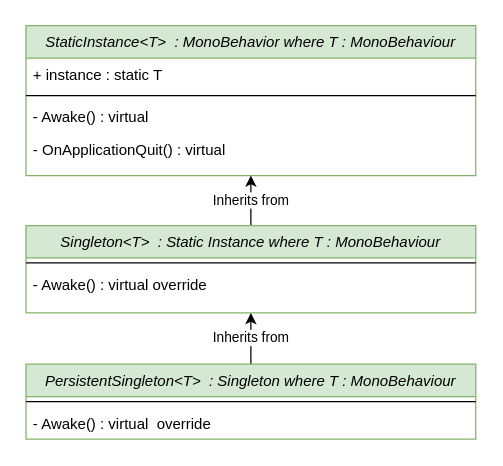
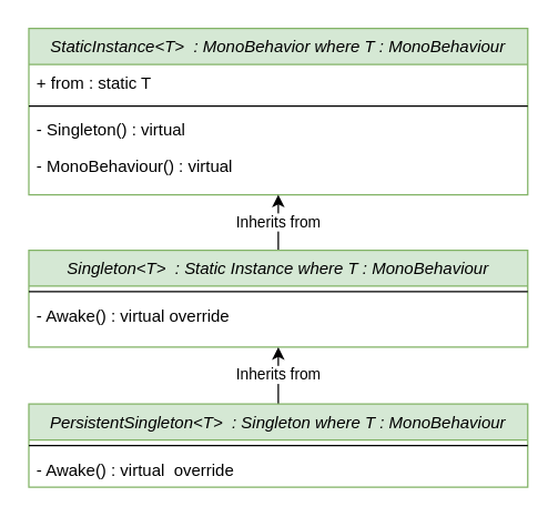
  <mxCell id="0" />
  <mxCell id="1" parent="0" />
  <mxCell id="2" value="StaticInstance&lt;T&gt;  : MonoBehavior where T : MonoBehaviour" style="swimlane;fontStyle=2;align=center;verticalAlign=top;childLayout=stackLayout;horizontal=1;startSize=26;horizontalStack=0;resizeParent=1;resizeLast=0;collapsible=1;marginBottom=0;rounded=0;shadow=0;strokeWidth=1;fillColor=#d5e8d4;strokeColor=#82b366;" parent="1" vertex="1"><mxGeometry x="20" y="20" width="360" height="120" as="geometry"><mxRectangle x="230" y="140" width="160" height="26" as="alternateBounds" /></mxGeometry></mxCell>
- <mxCell id="3" value="+ instance : static T" style="text;align=left;verticalAlign=top;spacingLeft=4;spacingRight=4;overflow=hidden;rotatable=0;points=[[0,0.5],[1,0.5]];portConstraint=eastwest;" parent="2" vertex="1"><mxGeometry y="26" width="360" height="26" as="geometry" /></mxCell>
+ <mxCell id="3" value="+ from : static T" style="text;align=left;verticalAlign=top;spacingLeft=4;spacingRight=4;overflow=hidden;rotatable=0;points=[[0,0.5],[1,0.5]];portConstraint=eastwest;" parent="2" vertex="1"><mxGeometry y="26" width="360" height="26" as="geometry" /></mxCell>
  <mxCell id="4" value="" style="line;html=1;strokeWidth=1;align=left;verticalAlign=middle;spacingTop=-1;spacingLeft=3;spacingRight=3;rotatable=0;labelPosition=right;points=[];portConstraint=eastwest;" parent="2" vertex="1"><mxGeometry y="52" width="360" height="8" as="geometry" /></mxCell>
- <mxCell id="5" value="- Awake() : virtual " style="text;align=left;verticalAlign=top;spacingLeft=4;spacingRight=4;overflow=hidden;rotatable=0;points=[[0,0.5],[1,0.5]];portConstraint=eastwest;" parent="2" vertex="1"><mxGeometry y="60" width="360" height="26" as="geometry" /></mxCell>
- <mxCell id="6" value="- OnApplicationQuit() : virtual " style="text;align=left;verticalAlign=top;spacingLeft=4;spacingRight=4;overflow=hidden;rotatable=0;points=[[0,0.5],[1,0.5]];portConstraint=eastwest;" vertex="1" parent="2"><mxGeometry y="86" width="360" height="26" as="geometry" /></mxCell>
+ <mxCell id="5" value="- Singleton() : virtual " style="text;align=left;verticalAlign=top;spacingLeft=4;spacingRight=4;overflow=hidden;rotatable=0;points=[[0,0.5],[1,0.5]];portConstraint=eastwest;" parent="2" vertex="1"><mxGeometry y="60" width="360" height="26" as="geometry" /></mxCell>
+ <mxCell id="6" value="- MonoBehaviour() : virtual " style="text;align=left;verticalAlign=top;spacingLeft=4;spacingRight=4;overflow=hidden;rotatable=0;points=[[0,0.5],[1,0.5]];portConstraint=eastwest;" vertex="1" parent="2"><mxGeometry y="86" width="360" height="26" as="geometry" /></mxCell>
  <mxCell id="7" value="Inherits from" style="edgeStyle=orthogonalEdgeStyle;rounded=0;orthogonalLoop=1;jettySize=auto;html=1;entryX=0.5;entryY=1;entryDx=0;entryDy=0;" edge="1" parent="1" source="8" target="2"><mxGeometry relative="1" as="geometry" /></mxCell>
  <mxCell id="8" value="Singleton&lt;T&gt;  : Static Instance where T : MonoBehaviour" style="swimlane;fontStyle=2;align=center;verticalAlign=top;childLayout=stackLayout;horizontal=1;startSize=26;horizontalStack=0;resizeParent=1;resizeLast=0;collapsible=1;marginBottom=0;rounded=0;shadow=0;strokeWidth=1;fillColor=#d5e8d4;strokeColor=#82b366;" vertex="1" parent="1"><mxGeometry x="20" y="180" width="360" height="70" as="geometry"><mxRectangle x="230" y="140" width="160" height="26" as="alternateBounds" /></mxGeometry></mxCell>
  <mxCell id="9" value="" style="line;html=1;strokeWidth=1;align=left;verticalAlign=middle;spacingTop=-1;spacingLeft=3;spacingRight=3;rotatable=0;labelPosition=right;points=[];portConstraint=eastwest;" vertex="1" parent="8"><mxGeometry y="26" width="360" height="8" as="geometry" /></mxCell>
  <mxCell id="10" value="- Awake() : virtual override" style="text;align=left;verticalAlign=top;spacingLeft=4;spacingRight=4;overflow=hidden;rotatable=0;points=[[0,0.5],[1,0.5]];portConstraint=eastwest;" vertex="1" parent="8"><mxGeometry y="34" width="360" height="26" as="geometry" /></mxCell>
  <mxCell id="11" value="Inherits from" style="edgeStyle=orthogonalEdgeStyle;rounded=0;orthogonalLoop=1;jettySize=auto;html=1;entryX=0.5;entryY=1;entryDx=0;entryDy=0;" edge="1" parent="1" source="12" target="8"><mxGeometry relative="1" as="geometry" /></mxCell>
  <mxCell id="12" value="PersistentSingleton&lt;T&gt;  : Singleton where T : MonoBehaviour" style="swimlane;fontStyle=2;align=center;verticalAlign=top;childLayout=stackLayout;horizontal=1;startSize=26;horizontalStack=0;resizeParent=1;resizeLast=0;collapsible=1;marginBottom=0;rounded=0;shadow=0;strokeWidth=1;fillColor=#d5e8d4;strokeColor=#82b366;" vertex="1" parent="1"><mxGeometry x="20" y="291" width="360" height="60" as="geometry"><mxRectangle x="230" y="140" width="160" height="26" as="alternateBounds" /></mxGeometry></mxCell>
  <mxCell id="13" value="" style="line;html=1;strokeWidth=1;align=left;verticalAlign=middle;spacingTop=-1;spacingLeft=3;spacingRight=3;rotatable=0;labelPosition=right;points=[];portConstraint=eastwest;" vertex="1" parent="12"><mxGeometry y="26" width="360" height="8" as="geometry" /></mxCell>
  <mxCell id="14" value="- Awake() : virtual  override" style="text;align=left;verticalAlign=top;spacingLeft=4;spacingRight=4;overflow=hidden;rotatable=0;points=[[0,0.5],[1,0.5]];portConstraint=eastwest;" vertex="1" parent="12"><mxGeometry y="34" width="360" height="26" as="geometry" /></mxCell>
